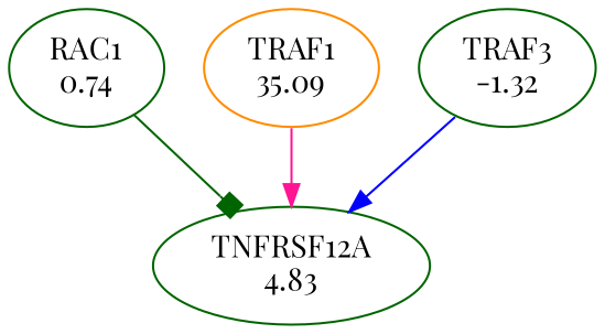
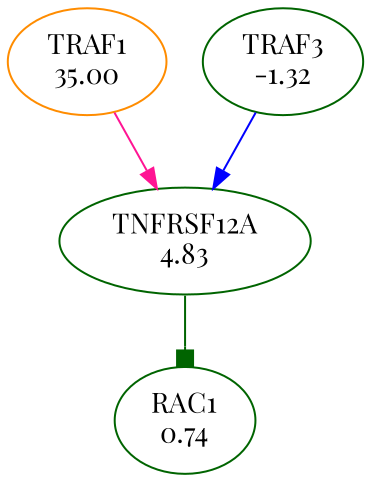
  digraph {
    fontname="Playfair Display"
    node [color=darkgreen fontname="Playfair Display"]
    edge [arrowhead=normal fontname="Playfair Display"]
    n1 [label="TNFRSF12A\n4.83"]
    n2 [label="RAC1\n0.74"]
-   n3 [color=darkorange label="TRAF1\n35.09"]
+   n3 [color=darkorange label="TRAF1\n35.00"]
    n4 [label="TRAF3\n-1.32"]
-   n2 -> n1 [arrowhead=box color=darkgreen]
+   n1 -> n2 [arrowhead=box color=darkgreen]
    n3 -> n1 [color=deeppink]
    n4 -> n1 [color=blue]
  }
